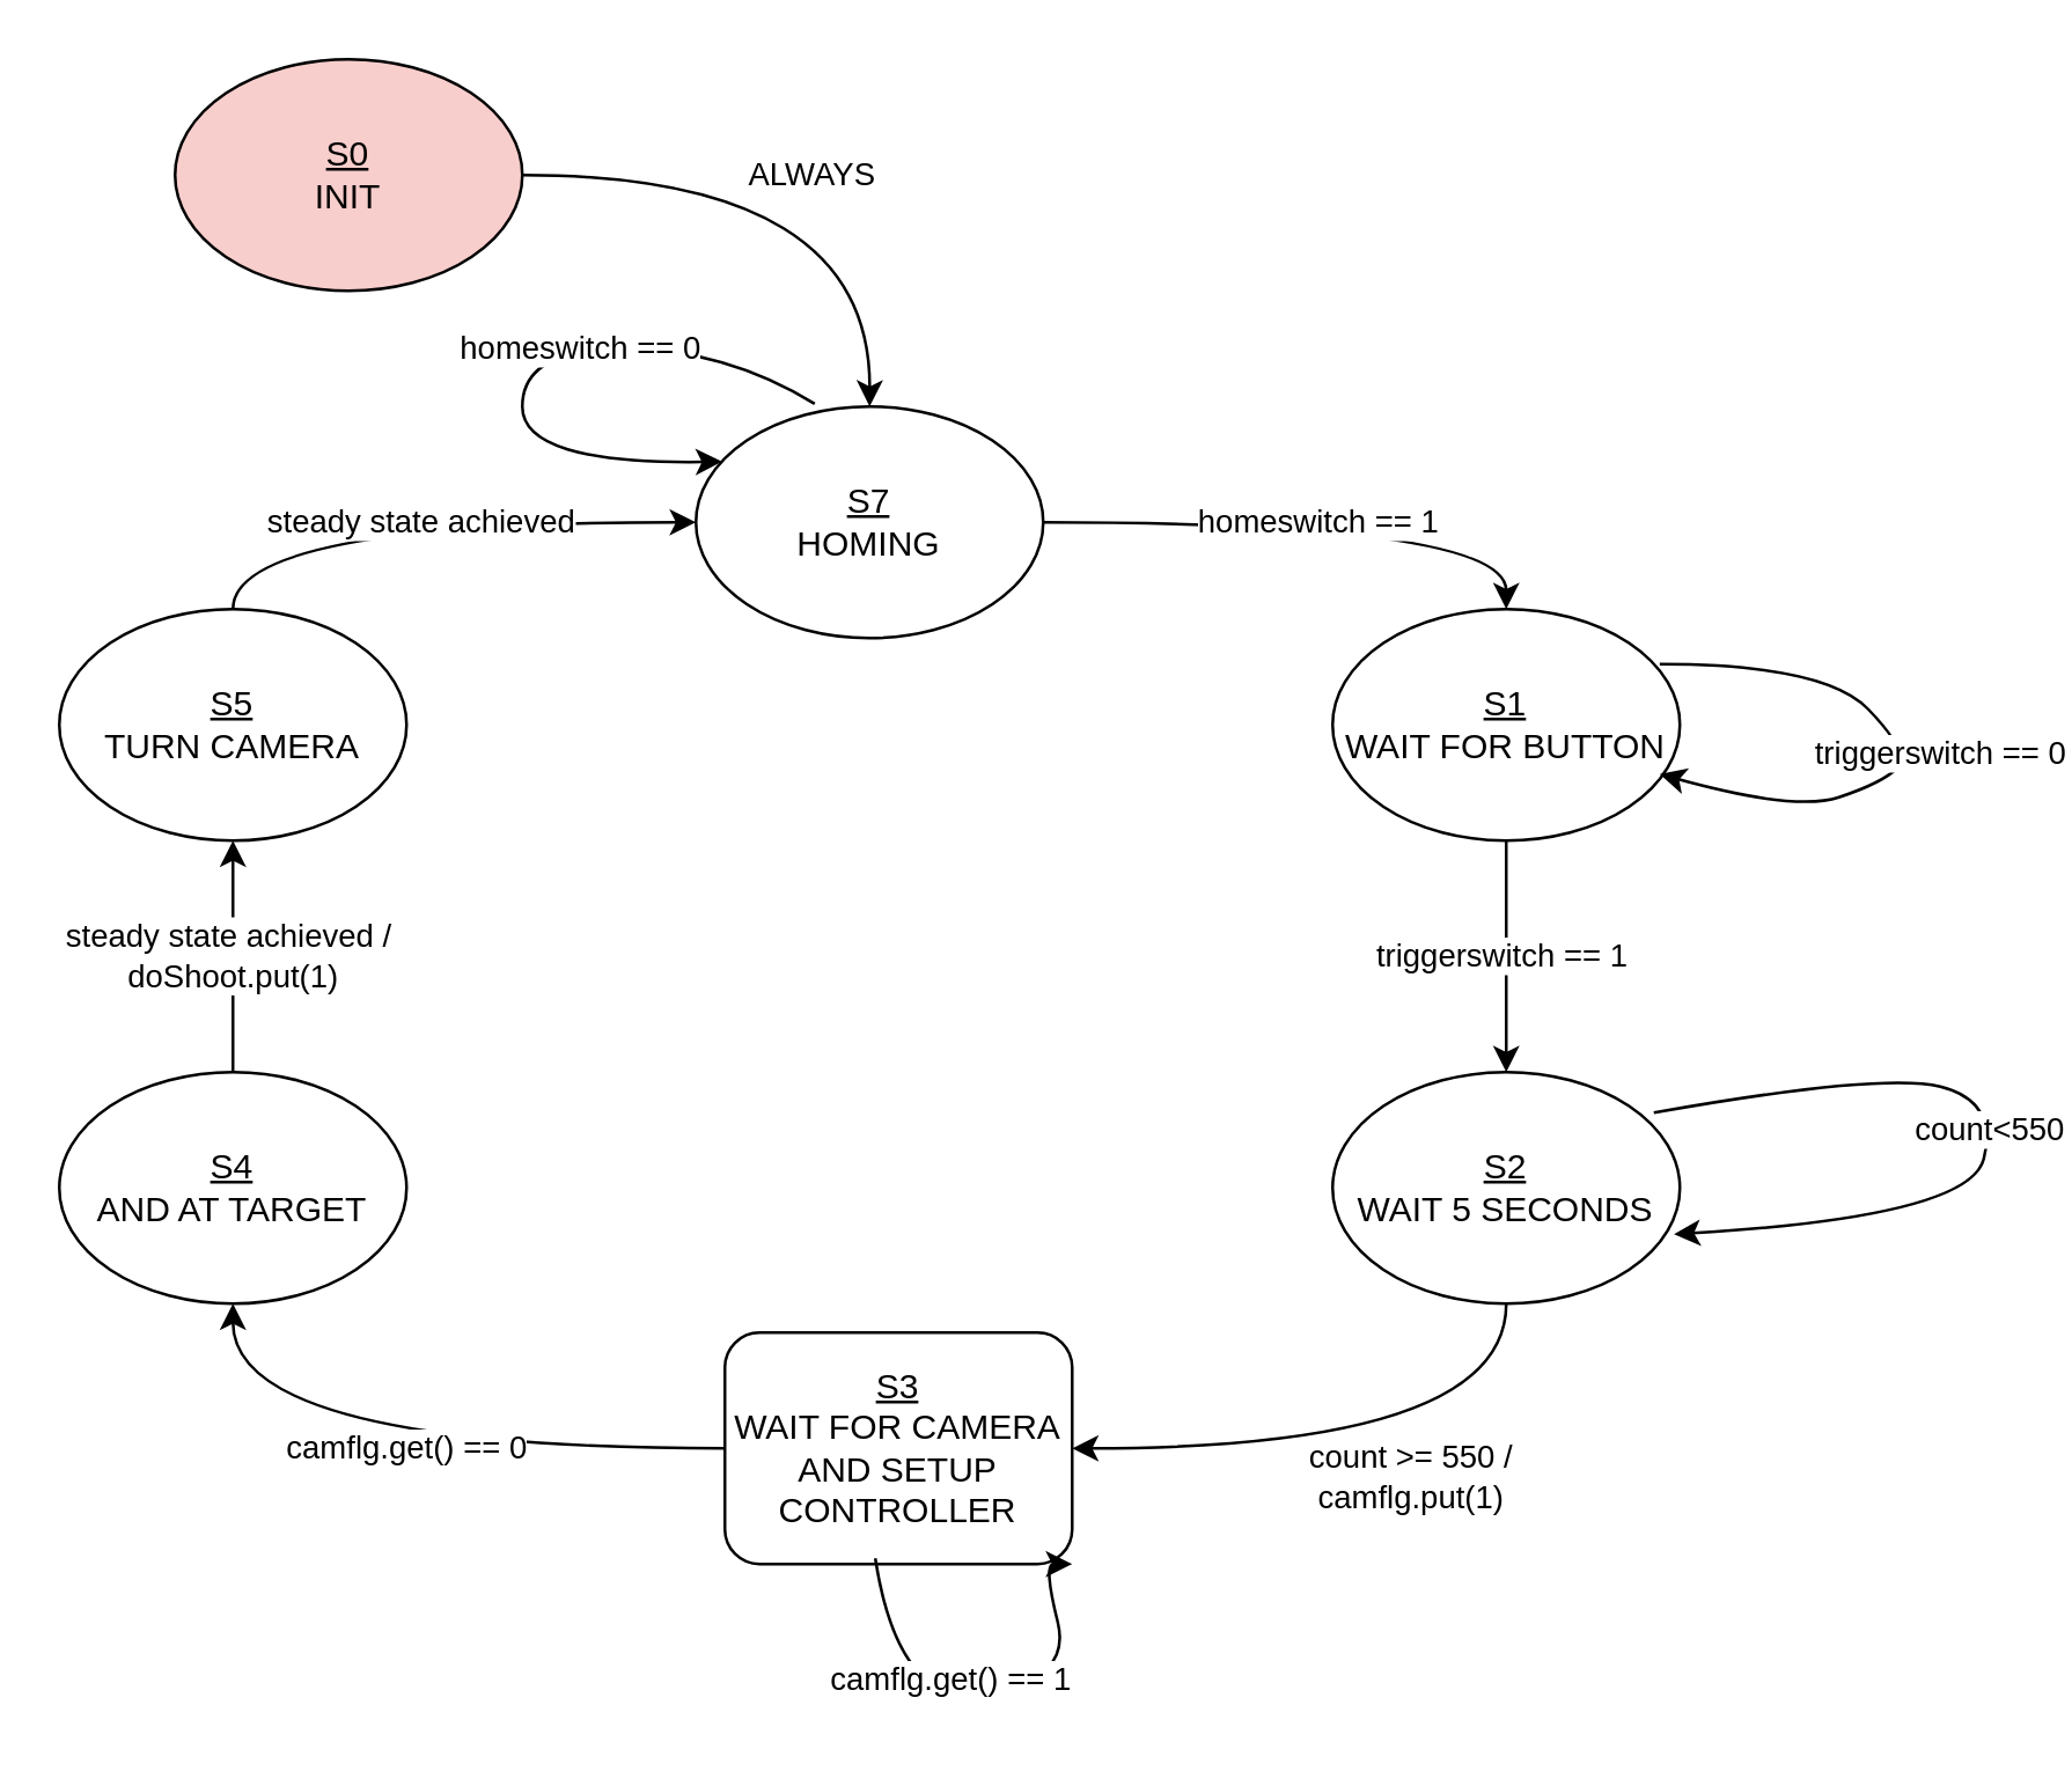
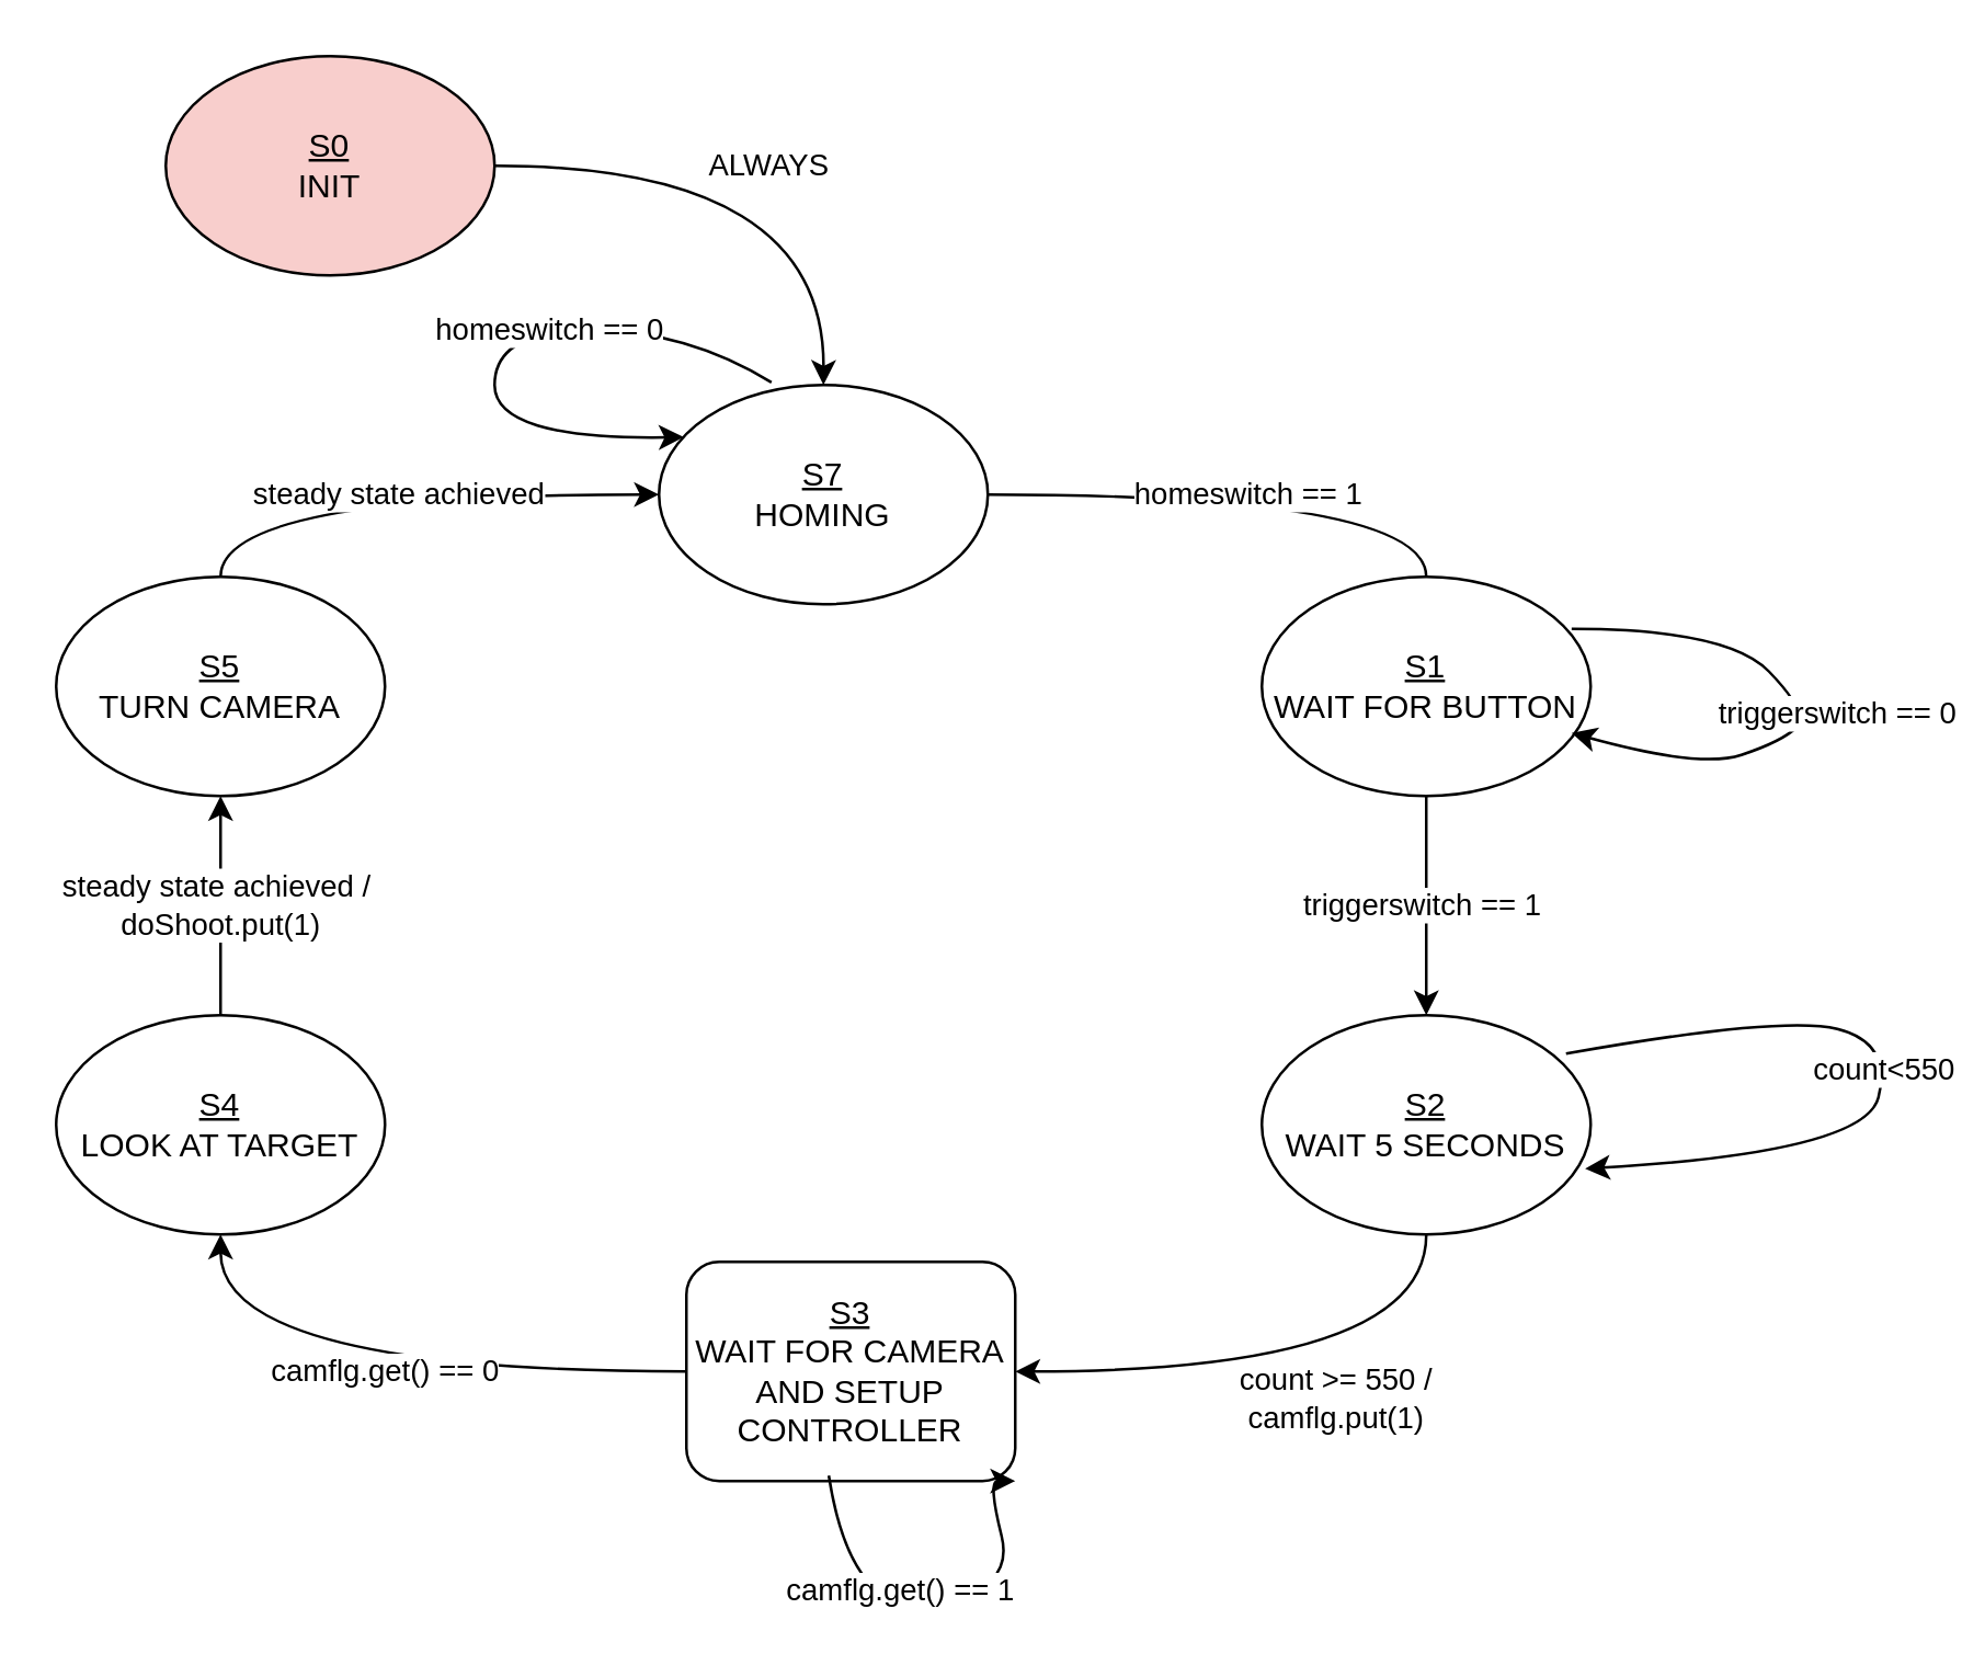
  <mxCell id="0" />
  <mxCell id="1" parent="0" />
  <mxCell id="2" value="ALWAYS" style="edgeStyle=orthogonalEdgeStyle;rounded=0;orthogonalLoop=1;jettySize=auto;html=1;curved=1;" edge="1" parent="1" source="3"><mxGeometry relative="1" as="geometry"><mxPoint x="300" y="140" as="targetPoint" /></mxGeometry></mxCell>
  <mxCell id="3" value="&lt;u&gt;S0&lt;/u&gt;&lt;br&gt;INIT" style="ellipse;whiteSpace=wrap;html=1;fillColor=#f8cecc;" vertex="1" parent="1"><mxGeometry x="60" y="20" width="120" height="80" as="geometry" /></mxCell>
- <mxCell id="4" value="homeswitch == 1" style="edgeStyle=orthogonalEdgeStyle;rounded=0;orthogonalLoop=1;jettySize=auto;html=1;curved=1;entryX=0.5;entryY=0;entryDx=0;entryDy=0;entryPerimeter=0;" edge="1" parent="1" source="5" target="7"><mxGeometry relative="1" as="geometry"><mxPoint x="550" y="250" as="targetPoint" /></mxGeometry></mxCell>
+ <mxCell id="4" value="homeswitch == 1" style="edgeStyle=orthogonalEdgeStyle;rounded=0;orthogonalLoop=1;jettySize=auto;html=1;curved=1;entryX=0.5;entryY=0;entryDx=0;entryDy=0;entryPerimeter=0;endArrow=none;" edge="1" parent="1" source="5" target="7"><mxGeometry relative="1" as="geometry"><mxPoint x="550" y="250" as="targetPoint" /></mxGeometry></mxCell>
  <mxCell id="5" value="&lt;u&gt;S7&lt;/u&gt;&lt;br&gt;HOMING" style="ellipse;whiteSpace=wrap;html=1;" vertex="1" parent="1"><mxGeometry x="240" y="140" width="120" height="80" as="geometry" /></mxCell>
  <mxCell id="6" value="homeswitch == 0" style="curved=1;endArrow=classic;html=1;rounded=0;exitX=0.342;exitY=-0.012;exitDx=0;exitDy=0;exitPerimeter=0;entryX=0.075;entryY=0.238;entryDx=0;entryDy=0;entryPerimeter=0;" edge="1" parent="1" source="5" target="5"><mxGeometry x="-0.198" width="50" height="50" relative="1" as="geometry"><mxPoint x="330" y="260" as="sourcePoint" /><mxPoint x="230" y="280" as="targetPoint" /><Array as="points"><mxPoint x="250" y="120" /><mxPoint x="180" y="120" /><mxPoint x="180" y="160" /></Array><mxPoint as="offset" /></mxGeometry></mxCell>
  <mxCell id="7" value="&lt;u&gt;S1&lt;/u&gt;&lt;br&gt;WAIT FOR BUTTON" style="ellipse;whiteSpace=wrap;html=1;" vertex="1" parent="1"><mxGeometry x="460" y="210" width="120" height="80" as="geometry" /></mxCell>
  <mxCell id="8" value="triggerswitch == 0" style="curved=1;endArrow=classic;html=1;rounded=0;entryX=0.942;entryY=0.713;entryDx=0;entryDy=0;entryPerimeter=0;exitX=0.942;exitY=0.238;exitDx=0;exitDy=0;exitPerimeter=0;" edge="1" parent="1" source="7" target="7"><mxGeometry x="0.025" y="10" width="50" height="50" relative="1" as="geometry"><mxPoint x="590" y="260" as="sourcePoint" /><mxPoint x="640" y="210" as="targetPoint" /><Array as="points"><mxPoint x="630" y="229" /><mxPoint x="660" y="260" /><mxPoint x="650" y="270" /><mxPoint x="620" y="280" /></Array><mxPoint x="3" y="-7" as="offset" /></mxGeometry></mxCell>
  <mxCell id="9" value="count &amp;gt;= 550 /&lt;br&gt;camflg.put(1)" style="edgeStyle=orthogonalEdgeStyle;rounded=0;orthogonalLoop=1;jettySize=auto;html=1;entryX=1;entryY=0.5;entryDx=0;entryDy=0;curved=1;exitX=0.5;exitY=1;exitDx=0;exitDy=0;" edge="1" parent="1" source="10" target="13"><mxGeometry x="-0.167" y="10" relative="1" as="geometry"><mxPoint as="offset" /></mxGeometry></mxCell>
  <mxCell id="10" value="&lt;u&gt;S2&lt;/u&gt;&lt;br&gt;WAIT 5 SECONDS" style="ellipse;whiteSpace=wrap;html=1;" vertex="1" parent="1"><mxGeometry x="460" y="370" width="120" height="80" as="geometry" /></mxCell>
  <mxCell id="11" value="triggerswitch == 1&amp;nbsp;" style="endArrow=classic;html=1;rounded=0;entryX=0.5;entryY=0;entryDx=0;entryDy=0;exitX=0.5;exitY=1;exitDx=0;exitDy=0;" edge="1" parent="1" source="7" target="10"><mxGeometry width="50" height="50" relative="1" as="geometry"><mxPoint x="330" y="280" as="sourcePoint" /><mxPoint x="380" y="230" as="targetPoint" /><mxPoint as="offset" /></mxGeometry></mxCell>
  <mxCell id="12" value="count&amp;lt;550" style="curved=1;endArrow=classic;html=1;rounded=0;entryX=0.983;entryY=0.7;entryDx=0;entryDy=0;entryPerimeter=0;exitX=0.925;exitY=0.175;exitDx=0;exitDy=0;exitPerimeter=0;" edge="1" parent="1" source="10" target="10"><mxGeometry width="50" height="50" relative="1" as="geometry"><mxPoint x="600" y="370" as="sourcePoint" /><mxPoint x="740" y="320" as="targetPoint" /><Array as="points"><mxPoint x="650" y="370" /><mxPoint x="690" y="380" /><mxPoint x="680" y="420" /></Array></mxGeometry></mxCell>
  <mxCell id="13" value="&lt;u&gt;S3&lt;br&gt;&lt;/u&gt;WAIT FOR CAMERA AND SETUP CONTROLLER" style="whiteSpace=wrap;html=1;rounded=1;" vertex="1" parent="1"><mxGeometry x="250" y="460" width="120" height="80" as="geometry" /></mxCell>
  <mxCell id="14" value="steady state achieved /&amp;nbsp;&lt;br&gt;doShoot.put(1)" style="edgeStyle=orthogonalEdgeStyle;rounded=0;orthogonalLoop=1;jettySize=auto;html=1;entryX=0.5;entryY=1;entryDx=0;entryDy=0;" edge="1" parent="1" source="15" target="17"><mxGeometry relative="1" as="geometry"><mxPoint as="offset" /></mxGeometry></mxCell>
- <mxCell id="15" value="&lt;u&gt;S4&lt;/u&gt;&lt;br&gt;AND AT TARGET" style="ellipse;whiteSpace=wrap;html=1;" vertex="1" parent="1"><mxGeometry x="20" y="370" width="120" height="80" as="geometry" /></mxCell>
+ <mxCell id="15" value="&lt;u&gt;S4&lt;/u&gt;&lt;br&gt;LOOK AT TARGET" style="ellipse;whiteSpace=wrap;html=1;" vertex="1" parent="1"><mxGeometry x="20" y="370" width="120" height="80" as="geometry" /></mxCell>
  <mxCell id="16" value="camflg.get() == 0" style="edgeStyle=orthogonalEdgeStyle;rounded=0;orthogonalLoop=1;jettySize=auto;html=1;curved=1;entryX=0.5;entryY=1;entryDx=0;entryDy=0;" edge="1" parent="1" source="13" target="15"><mxGeometry relative="1" as="geometry"><mxPoint x="176" y="442" as="targetPoint" /></mxGeometry></mxCell>
  <mxCell id="17" value="&lt;u&gt;S5&lt;/u&gt;&lt;br&gt;TURN CAMERA" style="ellipse;whiteSpace=wrap;html=1;" vertex="1" parent="1"><mxGeometry x="20" y="210" width="120" height="80" as="geometry" /></mxCell>
  <mxCell id="18" style="edgeStyle=orthogonalEdgeStyle;rounded=0;orthogonalLoop=1;jettySize=auto;html=1;entryX=0;entryY=0.5;entryDx=0;entryDy=0;exitX=0.5;exitY=0;exitDx=0;exitDy=0;strokeColor=none;" edge="1" parent="1" source="17" target="5"><mxGeometry relative="1" as="geometry" /></mxCell>
  <mxCell id="19" value="steady state achieved" style="edgeStyle=orthogonalEdgeStyle;rounded=0;orthogonalLoop=1;jettySize=auto;html=1;entryX=0;entryY=0.5;entryDx=0;entryDy=0;exitX=0.5;exitY=0;exitDx=0;exitDy=0;curved=1;" edge="1" parent="1" source="17" target="5"><mxGeometry relative="1" as="geometry" /></mxCell>
  <mxCell id="20" value="camflg.get() == 1" style="curved=1;endArrow=classic;html=1;rounded=0;entryX=1;entryY=1;entryDx=0;entryDy=0;exitX=0.433;exitY=0.975;exitDx=0;exitDy=0;exitPerimeter=0;" edge="1" parent="1" source="13" target="13"><mxGeometry x="-0.122" y="7" width="50" height="50" relative="1" as="geometry"><mxPoint x="360" y="590" as="sourcePoint" /><mxPoint x="410" y="540" as="targetPoint" /><Array as="points"><mxPoint x="310" y="590" /><mxPoint x="370" y="580" /><mxPoint x="360" y="540" /></Array><mxPoint as="offset" /></mxGeometry></mxCell>
